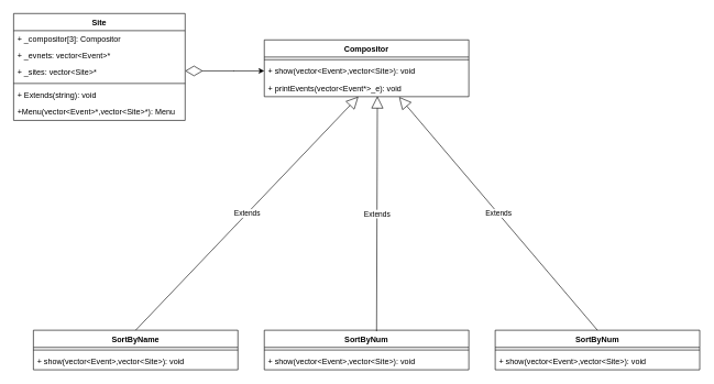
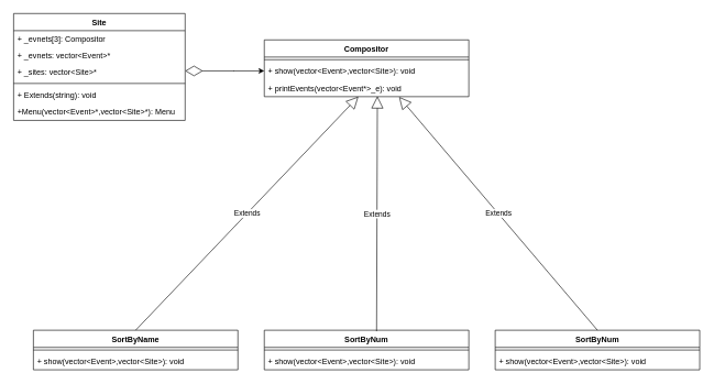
  <mxCell id="0" />
  <mxCell id="1" parent="0" />
  <mxCell id="2" value="Compositor" style="swimlane;fontStyle=1;align=center;verticalAlign=top;childLayout=stackLayout;horizontal=1;startSize=26;horizontalStack=0;resizeParent=1;resizeParentMax=0;resizeLast=0;collapsible=1;marginBottom=0;" vertex="1" parent="1"><mxGeometry x="400" y="60" width="310" height="86" as="geometry" /></mxCell>
  <mxCell id="3" value="" style="line;strokeWidth=1;fillColor=none;align=left;verticalAlign=middle;spacingTop=-1;spacingLeft=3;spacingRight=3;rotatable=0;labelPosition=right;points=[];portConstraint=eastwest;" vertex="1" parent="2"><mxGeometry y="26" width="310" height="8" as="geometry" /></mxCell>
  <mxCell id="4" value="+ show(vector&lt;Event&gt;,vector&lt;Site&gt;): void" style="text;strokeColor=none;fillColor=none;align=left;verticalAlign=top;spacingLeft=4;spacingRight=4;overflow=hidden;rotatable=0;points=[[0,0.5],[1,0.5]];portConstraint=eastwest;" vertex="1" parent="2"><mxGeometry y="34" width="310" height="26" as="geometry" /></mxCell>
  <mxCell id="5" value="+ printEvents(vector&lt;Event*&gt;_e): void" style="text;strokeColor=none;fillColor=none;align=left;verticalAlign=top;spacingLeft=4;spacingRight=4;overflow=hidden;rotatable=0;points=[[0,0.5],[1,0.5]];portConstraint=eastwest;" vertex="1" parent="2"><mxGeometry y="60" width="310" height="26" as="geometry" /></mxCell>
  <mxCell id="6" value="SortByName" style="swimlane;fontStyle=1;align=center;verticalAlign=top;childLayout=stackLayout;horizontal=1;startSize=26;horizontalStack=0;resizeParent=1;resizeParentMax=0;resizeLast=0;collapsible=1;marginBottom=0;" vertex="1" parent="1"><mxGeometry x="50" y="500" width="310" height="60" as="geometry" /></mxCell>
  <mxCell id="7" value="" style="line;strokeWidth=1;fillColor=none;align=left;verticalAlign=middle;spacingTop=-1;spacingLeft=3;spacingRight=3;rotatable=0;labelPosition=right;points=[];portConstraint=eastwest;" vertex="1" parent="6"><mxGeometry y="26" width="310" height="8" as="geometry" /></mxCell>
  <mxCell id="8" value="+ show(vector&lt;Event&gt;,vector&lt;Site&gt;): void" style="text;strokeColor=none;fillColor=none;align=left;verticalAlign=top;spacingLeft=4;spacingRight=4;overflow=hidden;rotatable=0;points=[[0,0.5],[1,0.5]];portConstraint=eastwest;" vertex="1" parent="6"><mxGeometry y="34" width="310" height="26" as="geometry" /></mxCell>
  <mxCell id="9" value="SortByNum" style="swimlane;fontStyle=1;align=center;verticalAlign=top;childLayout=stackLayout;horizontal=1;startSize=26;horizontalStack=0;resizeParent=1;resizeParentMax=0;resizeLast=0;collapsible=1;marginBottom=0;" vertex="1" parent="1"><mxGeometry x="400" y="500" width="310" height="60" as="geometry" /></mxCell>
  <mxCell id="10" value="" style="line;strokeWidth=1;fillColor=none;align=left;verticalAlign=middle;spacingTop=-1;spacingLeft=3;spacingRight=3;rotatable=0;labelPosition=right;points=[];portConstraint=eastwest;" vertex="1" parent="9"><mxGeometry y="26" width="310" height="8" as="geometry" /></mxCell>
  <mxCell id="11" value="+ show(vector&lt;Event&gt;,vector&lt;Site&gt;): void" style="text;strokeColor=none;fillColor=none;align=left;verticalAlign=top;spacingLeft=4;spacingRight=4;overflow=hidden;rotatable=0;points=[[0,0.5],[1,0.5]];portConstraint=eastwest;" vertex="1" parent="9"><mxGeometry y="34" width="310" height="26" as="geometry" /></mxCell>
  <mxCell id="12" value="SortByNum" style="swimlane;fontStyle=1;align=center;verticalAlign=top;childLayout=stackLayout;horizontal=1;startSize=26;horizontalStack=0;resizeParent=1;resizeParentMax=0;resizeLast=0;collapsible=1;marginBottom=0;" vertex="1" parent="1"><mxGeometry x="750" y="500" width="310" height="60" as="geometry" /></mxCell>
  <mxCell id="13" value="" style="line;strokeWidth=1;fillColor=none;align=left;verticalAlign=middle;spacingTop=-1;spacingLeft=3;spacingRight=3;rotatable=0;labelPosition=right;points=[];portConstraint=eastwest;" vertex="1" parent="12"><mxGeometry y="26" width="310" height="8" as="geometry" /></mxCell>
  <mxCell id="14" value="+ show(vector&lt;Event&gt;,vector&lt;Site&gt;): void" style="text;strokeColor=none;fillColor=none;align=left;verticalAlign=top;spacingLeft=4;spacingRight=4;overflow=hidden;rotatable=0;points=[[0,0.5],[1,0.5]];portConstraint=eastwest;" vertex="1" parent="12"><mxGeometry y="34" width="310" height="26" as="geometry" /></mxCell>
  <mxCell id="15" value="Extends" style="endArrow=block;endSize=16;endFill=0;html=1;exitX=0.5;exitY=0;exitDx=0;exitDy=0;" edge="1" parent="1" source="6" target="5"><mxGeometry width="160" relative="1" as="geometry"><mxPoint x="160" y="280" as="sourcePoint" /><mxPoint x="580" y="180" as="targetPoint" /></mxGeometry></mxCell>
  <mxCell id="16" value="Extends" style="endArrow=block;endSize=16;endFill=0;html=1;exitX=0.549;exitY=0.026;exitDx=0;exitDy=0;exitPerimeter=0;entryX=0.553;entryY=0.973;entryDx=0;entryDy=0;entryPerimeter=0;" edge="1" parent="1" source="9" target="5"><mxGeometry width="160" relative="1" as="geometry"><mxPoint x="490" y="350" as="sourcePoint" /><mxPoint x="650" y="350" as="targetPoint" /></mxGeometry></mxCell>
  <mxCell id="17" value="Extends" style="endArrow=block;endSize=16;endFill=0;html=1;exitX=0.5;exitY=0;exitDx=0;exitDy=0;entryX=0.659;entryY=1.016;entryDx=0;entryDy=0;entryPerimeter=0;" edge="1" parent="1" source="12" target="5"><mxGeometry width="160" relative="1" as="geometry"><mxPoint x="980" y="280" as="sourcePoint" /><mxPoint x="1140" y="280" as="targetPoint" /></mxGeometry></mxCell>
  <mxCell id="18" value="Site" style="swimlane;fontStyle=1;align=center;verticalAlign=top;childLayout=stackLayout;horizontal=1;startSize=26;horizontalStack=0;resizeParent=1;resizeParentMax=0;resizeLast=0;collapsible=1;marginBottom=0;" vertex="1" parent="1"><mxGeometry x="20" y="20" width="260" height="162" as="geometry"><mxRectangle x="220" y="45" width="60" height="26" as="alternateBounds" /></mxGeometry></mxCell>
- <mxCell id="19" value="+ _compositor[3]: Compositor" style="text;strokeColor=none;fillColor=none;align=left;verticalAlign=top;spacingLeft=4;spacingRight=4;overflow=hidden;rotatable=0;points=[[0,0.5],[1,0.5]];portConstraint=eastwest;" vertex="1" parent="18"><mxGeometry y="26" width="260" height="24" as="geometry" /></mxCell>
+ <mxCell id="19" value="+ _evnets[3]: Compositor" style="text;strokeColor=none;fillColor=none;align=left;verticalAlign=top;spacingLeft=4;spacingRight=4;overflow=hidden;rotatable=0;points=[[0,0.5],[1,0.5]];portConstraint=eastwest;" vertex="1" parent="18"><mxGeometry y="26" width="260" height="24" as="geometry" /></mxCell>
  <mxCell id="20" value="+ _evnets: vector&lt;Event&gt;*" style="text;strokeColor=none;fillColor=none;align=left;verticalAlign=top;spacingLeft=4;spacingRight=4;overflow=hidden;rotatable=0;points=[[0,0.5],[1,0.5]];portConstraint=eastwest;" vertex="1" parent="18"><mxGeometry y="50" width="260" height="26" as="geometry" /></mxCell>
  <mxCell id="21" value="" style="endArrow=diamondThin;endFill=0;endSize=24;html=1;" edge="1" parent="18"><mxGeometry width="160" relative="1" as="geometry"><mxPoint x="334" y="87" as="sourcePoint" /><mxPoint x="260" y="87" as="targetPoint" /></mxGeometry></mxCell>
  <mxCell id="22" value="+ _sites: vector&lt;Site&gt;*" style="text;strokeColor=none;fillColor=none;align=left;verticalAlign=top;spacingLeft=4;spacingRight=4;overflow=hidden;rotatable=0;points=[[0,0.5],[1,0.5]];portConstraint=eastwest;" vertex="1" parent="18"><mxGeometry y="76" width="260" height="26" as="geometry" /></mxCell>
  <mxCell id="23" value="" style="line;strokeWidth=1;fillColor=none;align=left;verticalAlign=middle;spacingTop=-1;spacingLeft=3;spacingRight=3;rotatable=0;labelPosition=right;points=[];portConstraint=eastwest;" vertex="1" parent="18"><mxGeometry y="102" width="260" height="8" as="geometry" /></mxCell>
  <mxCell id="24" value="+ Extends(string): void" style="text;strokeColor=none;fillColor=none;align=left;verticalAlign=top;spacingLeft=4;spacingRight=4;overflow=hidden;rotatable=0;points=[[0,0.5],[1,0.5]];portConstraint=eastwest;" vertex="1" parent="18"><mxGeometry y="110" width="260" height="26" as="geometry" /></mxCell>
  <mxCell id="25" value="+Menu(vector&lt;Event&gt;*,vector&lt;Site&gt;*): Menu" style="text;strokeColor=none;fillColor=none;align=left;verticalAlign=top;spacingLeft=4;spacingRight=4;overflow=hidden;rotatable=0;points=[[0,0.5],[1,0.5]];portConstraint=eastwest;" vertex="1" parent="18"><mxGeometry y="136" width="260" height="26" as="geometry" /></mxCell>
  <mxCell id="26" value="" style="endArrow=classic;html=1;entryX=0;entryY=0.5;entryDx=0;entryDy=0;" edge="1" parent="1" target="4"><mxGeometry width="50" height="50" relative="1" as="geometry"><mxPoint x="353" y="107" as="sourcePoint" /><mxPoint x="370" y="160" as="targetPoint" /></mxGeometry></mxCell>
